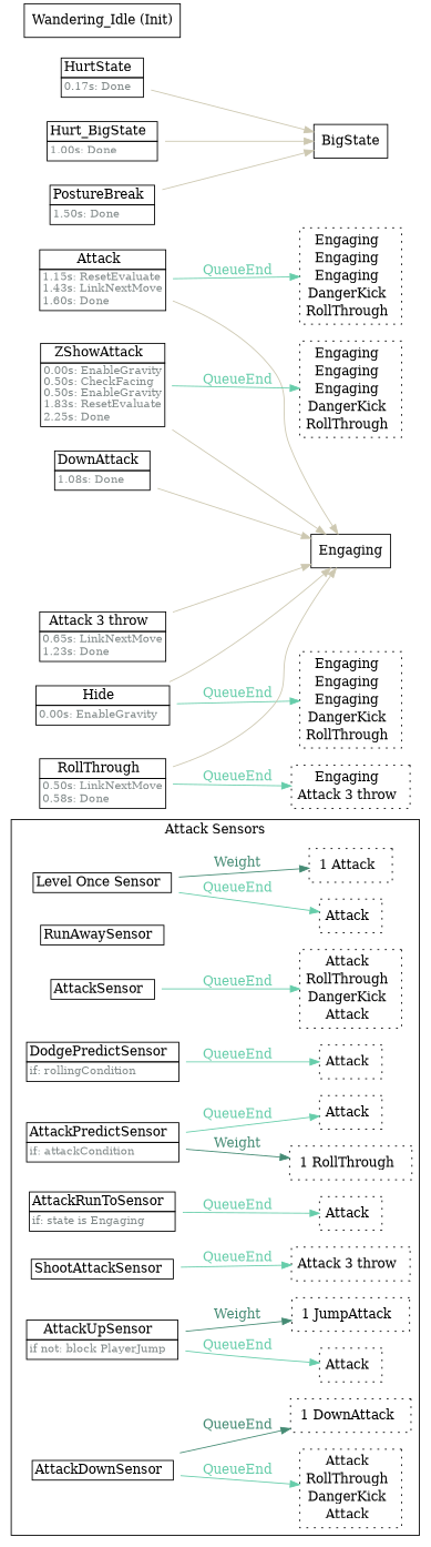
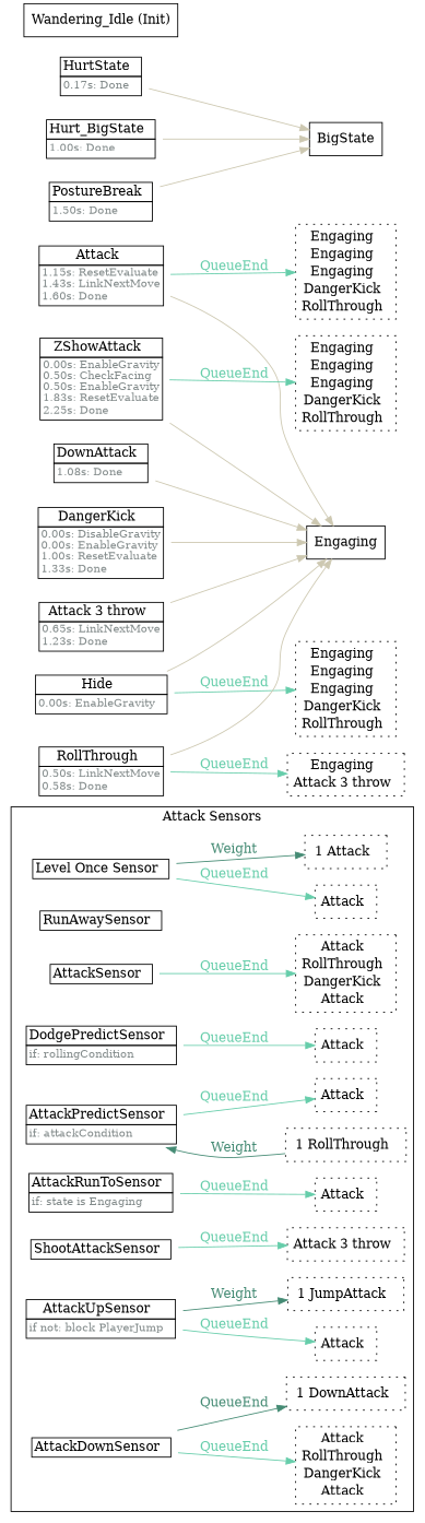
  strict digraph {
    fontname="DejaVu Serif"
    rankdir=LR
    node [fontname="DejaVu Serif" shape=plaintext]
    edge [color=aquamarine3 fontcolor=aquamarine3 fontname="DejaVu Serif"]
    n1 [label=<<TABLE border="0" cellspacing="0" cellborder="1" cellpadding="2"><TR><TD>Level Once Sensor  </TD></TR></TABLE>>]
    n2 [label=<<TABLE border="0" cellspacing="0" cellborder="0" cellpadding="2"><TR><TD>Attack  </TD></TR></TABLE>> margin=0.05 shape=box style=dotted]
    n3 [label=<<TABLE border="0" cellspacing="0" cellborder="0" cellpadding="2"><TR><TD>1 Attack  </TD></TR></TABLE>> shape=box style=dotted]
    n4 [label=<<TABLE border="0" cellspacing="0" cellborder="1" cellpadding="2"><TR><TD>RunAwaySensor  </TD></TR></TABLE>>]
    n5 [label=<<TABLE border="0" cellspacing="0" cellborder="1" cellpadding="2"><TR><TD>AttackSensor  </TD></TR></TABLE>>]
    n6 [label=<<TABLE border="0" cellspacing="0" cellborder="0" cellpadding="2"><TR><TD>Attack  </TD></TR><TR><TD>RollThrough  </TD></TR><TR><TD>DangerKick  </TD></TR><TR><TD>Attack  </TD></TR></TABLE>> margin=0.05 shape=box style=dotted]
    n7 [label=<<TABLE border="0" cellspacing="0" cellborder="1" cellpadding="2"><TR><TD>DodgePredictSensor  </TD></TR><TR><TD align="left" balign="left"><FONT point-size="12" color="azure4">if: rollingCondition</FONT>  </TD></TR></TABLE>>]
    n8 [label=<<TABLE border="0" cellspacing="0" cellborder="0" cellpadding="2"><TR><TD>Attack  </TD></TR></TABLE>> margin=0.05 shape=box style=dotted]
    n9 [label=<<TABLE border="0" cellspacing="0" cellborder="1" cellpadding="2"><TR><TD>AttackPredictSensor  </TD></TR><TR><TD align="left" balign="left"><FONT point-size="12" color="azure4">if: attackCondition</FONT>  </TD></TR></TABLE>>]
    n10 [label=<<TABLE border="0" cellspacing="0" cellborder="0" cellpadding="2"><TR><TD>Attack  </TD></TR></TABLE>> margin=0.05 shape=box style=dotted]
    n11 [label=<<TABLE border="0" cellspacing="0" cellborder="0" cellpadding="2"><TR><TD>1 RollThrough  </TD></TR></TABLE>> shape=box style=dotted]
    n12 [label=<<TABLE border="0" cellspacing="0" cellborder="1" cellpadding="2"><TR><TD>AttackRunToSensor  </TD></TR><TR><TD align="left" balign="left"><FONT point-size="12" color="azure4">if: state is Engaging</FONT>  </TD></TR></TABLE>>]
    n13 [label=<<TABLE border="0" cellspacing="0" cellborder="0" cellpadding="2"><TR><TD>Attack  </TD></TR></TABLE>> margin=0.05 shape=box style=dotted]
    n14 [label=<<TABLE border="0" cellspacing="0" cellborder="1" cellpadding="2"><TR><TD>ShootAttackSensor  </TD></TR></TABLE>>]
    n15 [label=<<TABLE border="0" cellspacing="0" cellborder="0" cellpadding="2"><TR><TD>Attack 3 throw  </TD></TR></TABLE>> margin=0.05 shape=box style=dotted]
    n16 [label=<<TABLE border="0" cellspacing="0" cellborder="1" cellpadding="2"><TR><TD>AttackUpSensor  </TD></TR><TR><TD align="left" balign="left"><FONT point-size="12" color="azure4">if not: block PlayerJump</FONT>  </TD></TR></TABLE>>]
    n17 [label=<<TABLE border="0" cellspacing="0" cellborder="0" cellpadding="2"><TR><TD>Attack  </TD></TR></TABLE>> margin=0.05 shape=box style=dotted]
    n18 [label=<<TABLE border="0" cellspacing="0" cellborder="0" cellpadding="2"><TR><TD>1 JumpAttack  </TD></TR></TABLE>> shape=box style=dotted]
    n19 [label=<<TABLE border="0" cellspacing="0" cellborder="1" cellpadding="2"><TR><TD>AttackDownSensor  </TD></TR></TABLE>>]
    n20 [label=<<TABLE border="0" cellspacing="0" cellborder="0" cellpadding="2"><TR><TD>Attack  </TD></TR><TR><TD>RollThrough  </TD></TR><TR><TD>DangerKick  </TD></TR><TR><TD>Attack  </TD></TR></TABLE>> margin=0.05 shape=box style=dotted]
    n21 [label=<<TABLE border="0" cellspacing="0" cellborder="0" cellpadding="2"><TR><TD>1 DownAttack  </TD></TR></TABLE>> shape=box style=dotted]
    n22 [label=<<TABLE border="0" cellspacing="0" cellborder="1" cellpadding="2"><TR><TD>Attack  </TD></TR><TR><TD align="left" balign="left"><FONT point-size="12" color="azure4">1.15s: ResetEvaluate<br/>1.43s: LinkNextMove<br/>1.60s: Done</FONT>  </TD></TR></TABLE>>]
    Engaging [shape=box]
    n24 [label=<<TABLE border="0" cellspacing="0" cellborder="0" cellpadding="2"><TR><TD>Engaging  </TD></TR><TR><TD>Engaging  </TD></TR><TR><TD>Engaging  </TD></TR><TR><TD>DangerKick  </TD></TR><TR><TD>RollThrough  </TD></TR></TABLE>> margin=0.05 shape=box style=dotted]
+   n25 [label=<<TABLE border="0" cellspacing="0" cellborder="1" cellpadding="2"><TR><TD>DangerKick  </TD></TR><TR><TD align="left" balign="left"><FONT point-size="12" color="azure4">0.00s: DisableGravity<br/>0.00s: EnableGravity<br/>1.00s: ResetEvaluate<br/>1.33s: Done</FONT>  </TD></TR></TABLE>>]
    n26 [label=<<TABLE border="0" cellspacing="0" cellborder="1" cellpadding="2"><TR><TD>Attack 3 throw  </TD></TR><TR><TD align="left" balign="left"><FONT point-size="12" color="azure4">0.65s: LinkNextMove<br/>1.23s: Done</FONT>  </TD></TR></TABLE>>]
    n27 [label=<<TABLE border="0" cellspacing="0" cellborder="1" cellpadding="2"><TR><TD>DownAttack  </TD></TR><TR><TD align="left" balign="left"><FONT point-size="12" color="azure4">1.08s: Done</FONT>  </TD></TR></TABLE>>]
    n28 [label=<<TABLE border="0" cellspacing="0" cellborder="1" cellpadding="2"><TR><TD>ZShowAttack  </TD></TR><TR><TD align="left" balign="left"><FONT point-size="12" color="azure4">0.00s: EnableGravity<br/>0.50s: CheckFacing<br/>0.50s: EnableGravity<br/>1.83s: ResetEvaluate<br/>2.25s: Done</FONT>  </TD></TR></TABLE>>]
    n29 [label=<<TABLE border="0" cellspacing="0" cellborder="0" cellpadding="2"><TR><TD>Engaging  </TD></TR><TR><TD>Engaging  </TD></TR><TR><TD>Engaging  </TD></TR><TR><TD>DangerKick  </TD></TR><TR><TD>RollThrough  </TD></TR></TABLE>> margin=0.05 shape=box style=dotted]
    n30 [label=<<TABLE border="0" cellspacing="0" cellborder="1" cellpadding="2"><TR><TD>Hide  </TD></TR><TR><TD align="left" balign="left"><FONT point-size="12" color="azure4">0.00s: EnableGravity</FONT>  </TD></TR></TABLE>>]
    n31 [label=<<TABLE border="0" cellspacing="0" cellborder="0" cellpadding="2"><TR><TD>Engaging  </TD></TR><TR><TD>Engaging  </TD></TR><TR><TD>Engaging  </TD></TR><TR><TD>DangerKick  </TD></TR><TR><TD>RollThrough  </TD></TR></TABLE>> margin=0.05 shape=box style=dotted]
    n32 [label=<<TABLE border="0" cellspacing="0" cellborder="1" cellpadding="2"><TR><TD>HurtState  </TD></TR><TR><TD align="left" balign="left"><FONT point-size="12" color="azure4">0.17s: Done</FONT>  </TD></TR></TABLE>>]
    n33 [label=BigState shape=box]
    n34 [label=<<TABLE border="0" cellspacing="0" cellborder="1" cellpadding="2"><TR><TD>Hurt_BigState  </TD></TR><TR><TD align="left" balign="left"><FONT point-size="12" color="azure4">1.00s: Done</FONT>  </TD></TR></TABLE>>]
    n35 [label=<<TABLE border="0" cellspacing="0" cellborder="1" cellpadding="2"><TR><TD>PostureBreak  </TD></TR><TR><TD align="left" balign="left"><FONT point-size="12" color="azure4">1.50s: Done</FONT>  </TD></TR></TABLE>>]
    n36 [label=<<TABLE border="0" cellspacing="0" cellborder="1" cellpadding="2"><TR><TD>RollThrough  </TD></TR><TR><TD align="left" balign="left"><FONT point-size="12" color="azure4">0.50s: LinkNextMove<br/>0.58s: Done</FONT>  </TD></TR></TABLE>>]
    n37 [label=<<TABLE border="0" cellspacing="0" cellborder="0" cellpadding="2"><TR><TD>Engaging  </TD></TR><TR><TD>Attack 3 throw  </TD></TR></TABLE>> margin=0.05 shape=box style=dotted]
    n38 [label="Wandering_Idle (Init)" shape=box]
    subgraph cluster_1 {
      label="Attack Sensors"
      rank=sink
      n1
      n2
      n3
      n4
      n5
      n6
      n7
      n8
      n9
      n10
      n11
      n12
      n13
      n14
      n15
      n16
      n17
      n18
      n19
      n20
      n21
    }
    n1 -> n2 [label=QueueEnd]
    n1 -> n3 [color=aquamarine4 fontcolor=aquamarine4 label=Weight]
    n5 -> n6 [label=QueueEnd]
    n7 -> n8 [label=QueueEnd]
    n9 -> n10 [label=QueueEnd]
-   n9 -> n11 [color=aquamarine4 fontcolor=aquamarine4 label=Weight]
+   n11 -> n9 [color=aquamarine4 fontcolor=aquamarine4 label=Weight]
    n12 -> n13 [label=QueueEnd]
    n14 -> n15 [label=QueueEnd]
    n16 -> n17 [label=QueueEnd]
    n16 -> n18 [color=aquamarine4 fontcolor=aquamarine4 label=Weight]
    n19 -> n20 [label=QueueEnd]
    n19 -> n21 [color=aquamarine4 fontcolor=aquamarine4 label=QueueEnd]
    n22 -> Engaging [color=cornsilk3 fontcolor=cornsilk3]
    n22 -> n24 [label=QueueEnd]
+   n25 -> Engaging [color=cornsilk3 fontcolor=cornsilk3]
    n26 -> Engaging [color=cornsilk3 fontcolor=cornsilk3]
    n27 -> Engaging [color=cornsilk3 fontcolor=cornsilk3]
    n28 -> Engaging [color=cornsilk3 fontcolor=cornsilk3]
    n28 -> n29 [label=QueueEnd]
    n30 -> Engaging [color=cornsilk3 fontcolor=cornsilk3]
    n30 -> n31 [label=QueueEnd]
    n32 -> n33 [color=cornsilk3 fontcolor=cornsilk3]
    n34 -> n33 [color=cornsilk3 fontcolor=cornsilk3]
    n35 -> n33 [color=cornsilk3 fontcolor=cornsilk3]
    n36 -> Engaging [color=cornsilk3 fontcolor=cornsilk3]
    n36 -> n37 [label=QueueEnd]
  }
